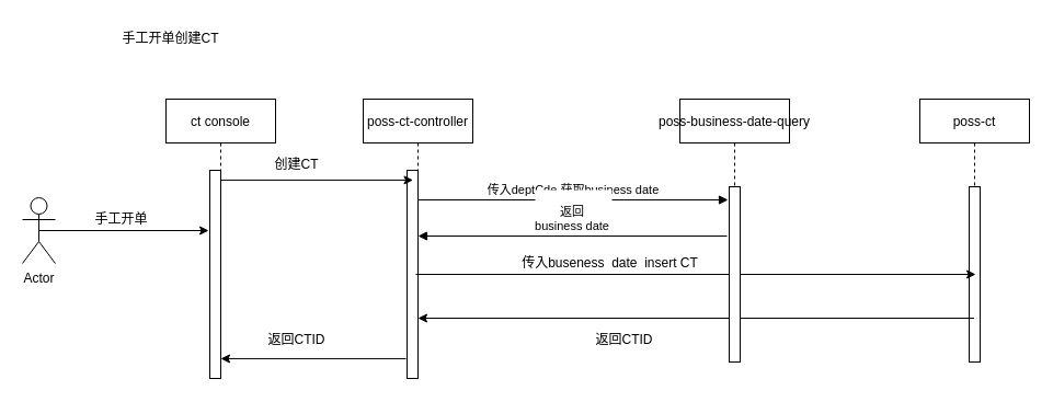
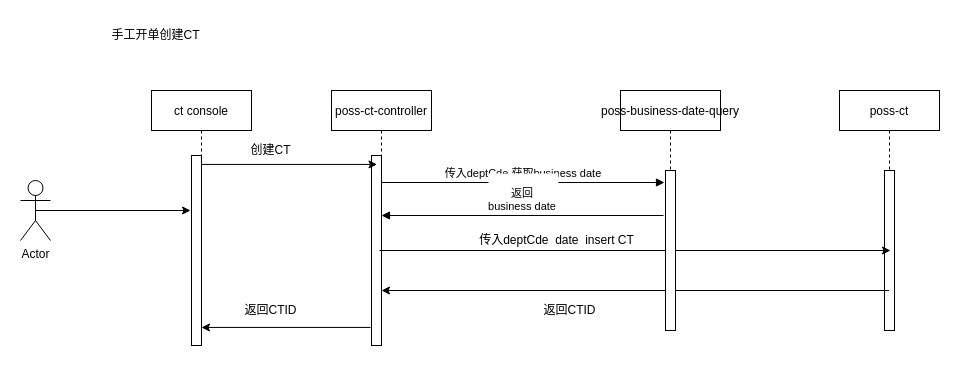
  <mxCell id="0" />
  <mxCell id="1" parent="0" />
  <mxCell id="2" value="poss-ct-controller" style="shape=umlLifeline;perimeter=lifelinePerimeter;container=1;collapsible=0;recursiveResize=0;rounded=0;shadow=0;strokeWidth=1;" parent="1" vertex="1"><mxGeometry x="331" y="90" width="100" height="250" as="geometry" /></mxCell>
  <mxCell id="3" value="" style="points=[];perimeter=orthogonalPerimeter;rounded=0;shadow=0;strokeWidth=1;" parent="2" vertex="1"><mxGeometry x="40" y="65" width="10" height="190" as="geometry" /></mxCell>
  <mxCell id="4" value="传入deptCde 获取business date" style="verticalAlign=bottom;endArrow=block;entryX=0;entryY=0;shadow=0;strokeWidth=1;" parent="1" edge="1"><mxGeometry relative="1" as="geometry"><mxPoint x="381" y="182" as="sourcePoint" /><mxPoint x="664" y="182" as="targetPoint" /></mxGeometry></mxCell>
  <mxCell id="5" value="&#10;返回&#10;business date" style="verticalAlign=bottom;endArrow=block;entryX=0.51;entryY=0.5;shadow=0;strokeWidth=1;entryDx=0;entryDy=0;entryPerimeter=0;" parent="1" edge="1"><mxGeometry relative="1" as="geometry"><mxPoint x="663" y="215" as="sourcePoint" /><mxPoint x="381" y="215" as="targetPoint" /></mxGeometry></mxCell>
  <mxCell id="6" value="poss-ct" style="shape=umlLifeline;perimeter=lifelinePerimeter;container=1;collapsible=0;recursiveResize=0;rounded=0;shadow=0;strokeWidth=1;" vertex="1" parent="1"><mxGeometry x="839" y="90" width="100" height="240" as="geometry" /></mxCell>
  <mxCell id="7" value="" style="points=[];perimeter=orthogonalPerimeter;rounded=0;shadow=0;strokeWidth=1;" vertex="1" parent="6"><mxGeometry x="45" y="80" width="10" height="160" as="geometry" /></mxCell>
  <mxCell id="8" value="" style="endArrow=classic;html=1;rounded=0;entryX=0.6;entryY=0.5;entryDx=0;entryDy=0;entryPerimeter=0;" edge="1" parent="1" target="7"><mxGeometry width="50" height="50" relative="1" as="geometry"><mxPoint x="379" y="250" as="sourcePoint" /><mxPoint x="876.5" y="250" as="targetPoint" /></mxGeometry></mxCell>
- <mxCell id="9" value="传入buseness&amp;nbsp; date&amp;nbsp; insert CT" style="text;html=1;align=center;verticalAlign=middle;resizable=0;points=[];autosize=1;strokeColor=none;fillColor=none;" vertex="1" parent="1"><mxGeometry x="466" y="225" width="180" height="30" as="geometry" /></mxCell>
+ <mxCell id="9" value="传入deptCde&amp;nbsp; date&amp;nbsp; insert CT" style="text;html=1;align=center;verticalAlign=middle;resizable=0;points=[];autosize=1;strokeColor=none;fillColor=none;" vertex="1" parent="1"><mxGeometry x="466" y="225" width="180" height="30" as="geometry" /></mxCell>
  <mxCell id="10" value="" style="endArrow=classic;html=1;rounded=0;" edge="1" parent="1" source="6"><mxGeometry width="50" height="50" relative="1" as="geometry"><mxPoint x="689" y="400" as="sourcePoint" /><mxPoint x="381" y="290" as="targetPoint" /></mxGeometry></mxCell>
  <mxCell id="11" value="返回CTID" style="text;html=1;align=center;verticalAlign=middle;resizable=0;points=[];autosize=1;strokeColor=none;fillColor=none;" vertex="1" parent="1"><mxGeometry x="529" y="295" width="80" height="30" as="geometry" /></mxCell>
  <mxCell id="12" value="ct console" style="shape=umlLifeline;perimeter=lifelinePerimeter;container=1;collapsible=0;recursiveResize=0;rounded=0;shadow=0;strokeWidth=1;" vertex="1" parent="1"><mxGeometry x="151" y="90" width="100" height="250" as="geometry" /></mxCell>
  <mxCell id="13" value="" style="points=[];perimeter=orthogonalPerimeter;rounded=0;shadow=0;strokeWidth=1;" vertex="1" parent="12"><mxGeometry x="40" y="65" width="10" height="190" as="geometry" /></mxCell>
  <mxCell id="14" value="" style="endArrow=classic;html=1;rounded=0;exitX=0.5;exitY=0.5;exitDx=0;exitDy=0;exitPerimeter=0;" edge="1" parent="12" source="16"><mxGeometry width="50" height="50" relative="1" as="geometry"><mxPoint x="-101" y="124.5" as="sourcePoint" /><mxPoint x="39" y="120" as="targetPoint" /></mxGeometry></mxCell>
  <mxCell id="15" value="手工开单创建CT" style="text;html=1;align=center;verticalAlign=middle;resizable=0;points=[];autosize=1;strokeColor=none;fillColor=none;" vertex="1" parent="1"><mxGeometry y="20" width="110" height="30" as="geometry" x="100" /></mxCell>
  <mxCell id="16" value="Actor" style="shape=umlActor;verticalLabelPosition=bottom;verticalAlign=top;html=1;outlineConnect=0;" vertex="1" parent="1"><mxGeometry x="20" y="180" width="30" height="60" as="geometry" /></mxCell>
  <mxCell id="17" value="" style="endArrow=classic;html=1;rounded=0;exitX=1.4;exitY=0.047;exitDx=0;exitDy=0;exitPerimeter=0;" edge="1" parent="1"><mxGeometry width="50" height="50" relative="1" as="geometry"><mxPoint x="201" y="163.93" as="sourcePoint" /><mxPoint x="376.5" y="163.93" as="targetPoint" /></mxGeometry></mxCell>
  <mxCell id="18" value="创建CT" style="text;html=1;align=center;verticalAlign=middle;resizable=0;points=[];autosize=1;strokeColor=none;fillColor=none;" vertex="1" parent="1"><mxGeometry x="240" y="135" width="60" height="30" as="geometry" /></mxCell>
  <mxCell id="19" value="" style="endArrow=classic;html=1;rounded=0;exitX=-0.1;exitY=0.905;exitDx=0;exitDy=0;exitPerimeter=0;" edge="1" parent="1" source="3" target="13"><mxGeometry width="50" height="50" relative="1" as="geometry"><mxPoint x="500" y="400" as="sourcePoint" /><mxPoint x="550" y="350" as="targetPoint" /></mxGeometry></mxCell>
  <mxCell id="20" value="返回CTID" style="text;html=1;align=center;verticalAlign=middle;resizable=0;points=[];autosize=1;strokeColor=none;fillColor=none;" vertex="1" parent="1"><mxGeometry x="230" y="295" width="80" height="30" as="geometry" /></mxCell>
- <mxCell id="21" value="手工开单&lt;br&gt;" style="text;html=1;align=center;verticalAlign=middle;resizable=0;points=[];autosize=1;strokeColor=none;fillColor=none;" vertex="1" parent="1"><mxGeometry x="75" y="185" width="70" height="30" as="geometry" /></mxCell>
  <mxCell id="22" value="poss-business-date-query" style="shape=umlLifeline;perimeter=lifelinePerimeter;container=1;collapsible=0;recursiveResize=0;rounded=0;shadow=0;strokeWidth=1;" vertex="1" parent="1"><mxGeometry x="620" y="90" width="100" height="240" as="geometry" /></mxCell>
  <mxCell id="23" value="" style="points=[];perimeter=orthogonalPerimeter;rounded=0;shadow=0;strokeWidth=1;" vertex="1" parent="22"><mxGeometry x="45" y="80" width="10" height="160" as="geometry" /></mxCell>
